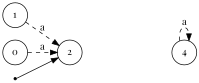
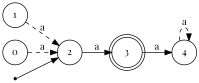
  digraph {
    fontname="Playfair Display"
    rankdir=LR
    node [fontname="Playfair Display" shape=circle]
    edge [fontname="Playfair Display" style=solid]
+   3 [shape=doublecircle]
    4
    2
    1
    n5 [label=0]
    nowhere [shape=point]
+   3 -> 4 [label=a]
    4 -> 4 [label=a style=dashed]
+   2 -> 3 [label=a]
    1 -> 2 [label=a style=dashed]
    n5 -> 2 [label=a style=dashed]
    nowhere -> 2
  }
